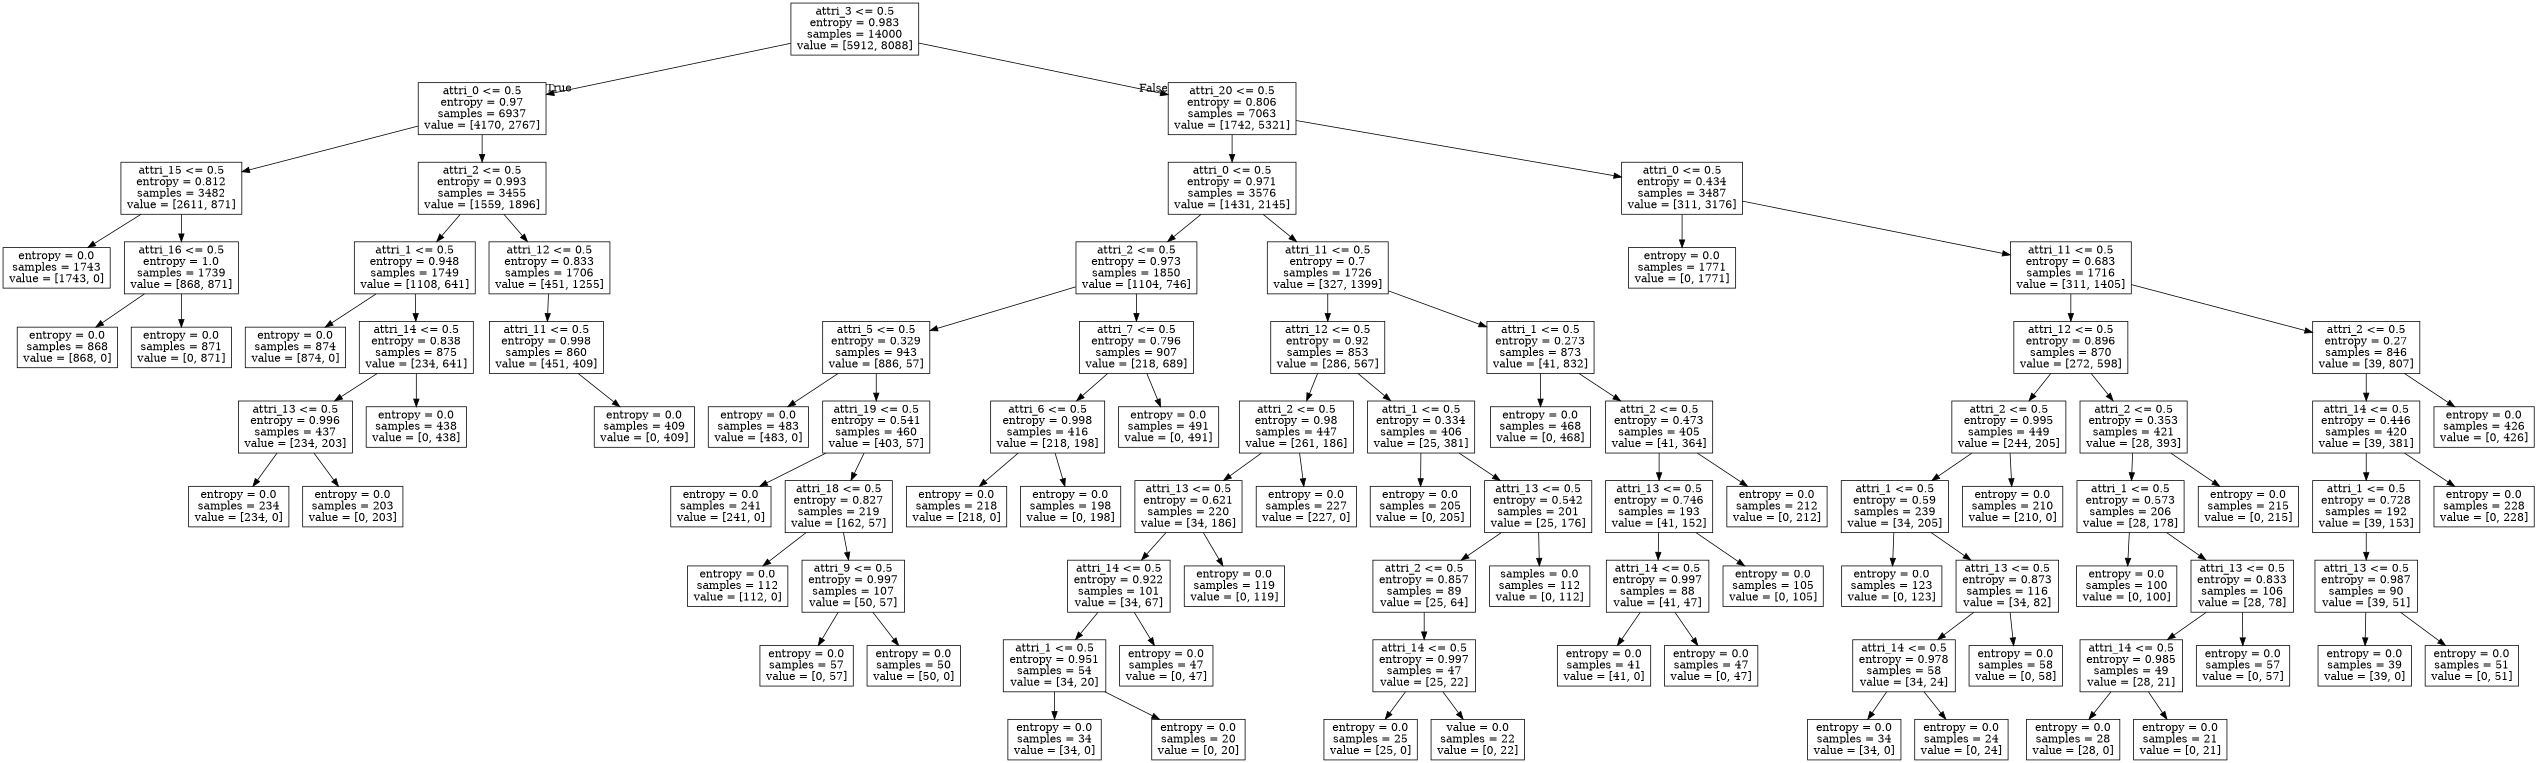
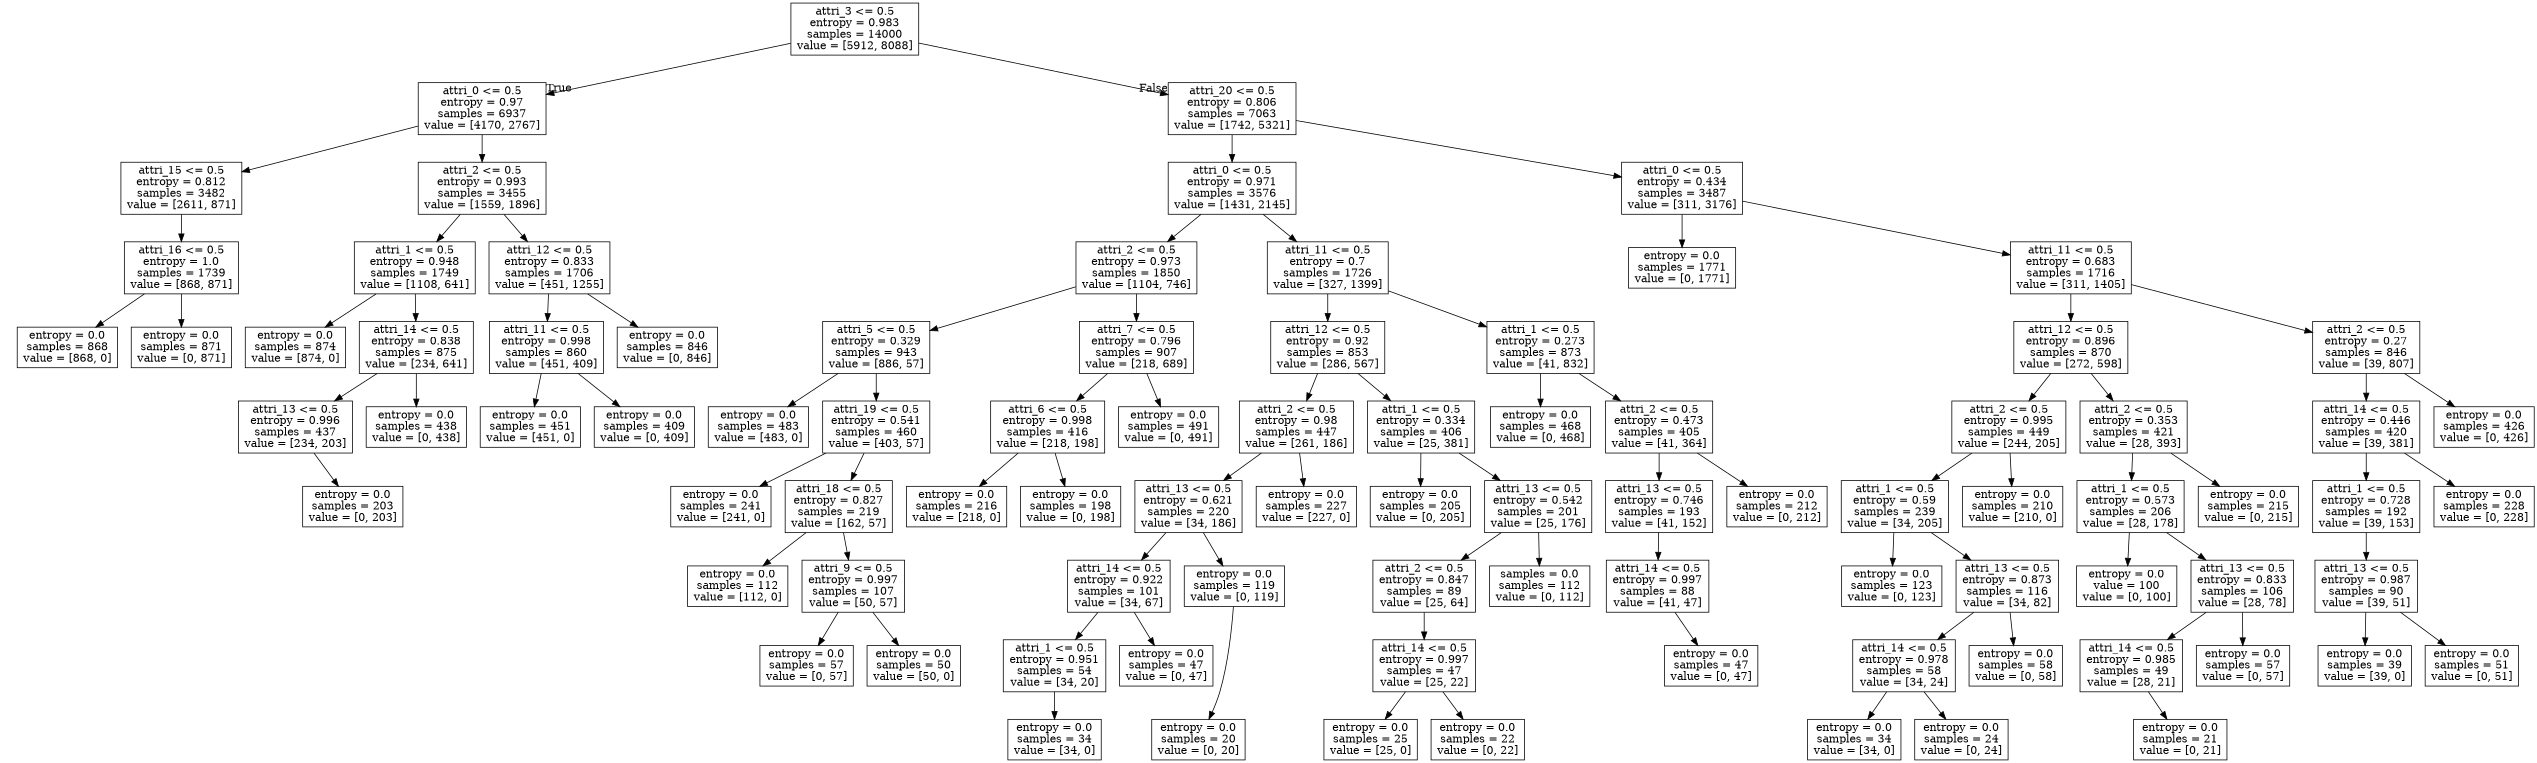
  digraph {
    node [shape=box]
    n1 [label="attri_3 <= 0.5\nentropy = 0.983\nsamples = 14000\nvalue = [5912, 8088]"]
    n2 [label="attri_0 <= 0.5\nentropy = 0.97\nsamples = 6937\nvalue = [4170, 2767]"]
    n3 [label="attri_20 <= 0.5\nentropy = 0.806\nsamples = 7063\nvalue = [1742, 5321]"]
    n4 [label="attri_15 <= 0.5\nentropy = 0.812\nsamples = 3482\nvalue = [2611, 871]"]
    n5 [label="attri_2 <= 0.5\nentropy = 0.993\nsamples = 3455\nvalue = [1559, 1896]"]
    n6 [label="attri_0 <= 0.5\nentropy = 0.971\nsamples = 3576\nvalue = [1431, 2145]"]
    n7 [label="attri_0 <= 0.5\nentropy = 0.434\nsamples = 3487\nvalue = [311, 3176]"]
-   n8 [label="entropy = 0.0\nsamples = 1743\nvalue = [1743, 0]"]
    n9 [label="attri_16 <= 0.5\nentropy = 1.0\nsamples = 1739\nvalue = [868, 871]"]
    n10 [label="attri_1 <= 0.5\nentropy = 0.948\nsamples = 1749\nvalue = [1108, 641]"]
    n11 [label="attri_12 <= 0.5\nentropy = 0.833\nsamples = 1706\nvalue = [451, 1255]"]
    n12 [label="entropy = 0.0\nsamples = 868\nvalue = [868, 0]"]
    n13 [label="entropy = 0.0\nsamples = 871\nvalue = [0, 871]"]
    n14 [label="entropy = 0.0\nsamples = 874\nvalue = [874, 0]"]
    n15 [label="attri_14 <= 0.5\nentropy = 0.838\nsamples = 875\nvalue = [234, 641]"]
    n16 [label="attri_11 <= 0.5\nentropy = 0.998\nsamples = 860\nvalue = [451, 409]"]
+   n17 [label="entropy = 0.0\nsamples = 846\nvalue = [0, 846]"]
    n18 [label="attri_13 <= 0.5\nentropy = 0.996\nsamples = 437\nvalue = [234, 203]"]
    n19 [label="entropy = 0.0\nsamples = 438\nvalue = [0, 438]"]
-   n20 [label="entropy = 0.0\nsamples = 234\nvalue = [234, 0]"]
    n21 [label="entropy = 0.0\nsamples = 203\nvalue = [0, 203]"]
+   n22 [label="entropy = 0.0\nsamples = 451\nvalue = [451, 0]"]
    n23 [label="entropy = 0.0\nsamples = 409\nvalue = [0, 409]"]
    n24 [label="attri_2 <= 0.5\nentropy = 0.973\nsamples = 1850\nvalue = [1104, 746]"]
    n25 [label="attri_11 <= 0.5\nentropy = 0.7\nsamples = 1726\nvalue = [327, 1399]"]
    n26 [label="entropy = 0.0\nsamples = 1771\nvalue = [0, 1771]"]
    n27 [label="attri_11 <= 0.5\nentropy = 0.683\nsamples = 1716\nvalue = [311, 1405]"]
    n28 [label="attri_5 <= 0.5\nentropy = 0.329\nsamples = 943\nvalue = [886, 57]"]
    n29 [label="attri_7 <= 0.5\nentropy = 0.796\nsamples = 907\nvalue = [218, 689]"]
    n30 [label="attri_12 <= 0.5\nentropy = 0.92\nsamples = 853\nvalue = [286, 567]"]
    n31 [label="attri_1 <= 0.5\nentropy = 0.273\nsamples = 873\nvalue = [41, 832]"]
    n32 [label="entropy = 0.0\nsamples = 483\nvalue = [483, 0]"]
    n33 [label="attri_19 <= 0.5\nentropy = 0.541\nsamples = 460\nvalue = [403, 57]"]
    n34 [label="attri_6 <= 0.5\nentropy = 0.998\nsamples = 416\nvalue = [218, 198]"]
    n35 [label="entropy = 0.0\nsamples = 491\nvalue = [0, 491]"]
    n36 [label="entropy = 0.0\nsamples = 241\nvalue = [241, 0]"]
    n37 [label="attri_18 <= 0.5\nentropy = 0.827\nsamples = 219\nvalue = [162, 57]"]
    n38 [label="entropy = 0.0\nsamples = 112\nvalue = [112, 0]"]
    n39 [label="attri_9 <= 0.5\nentropy = 0.997\nsamples = 107\nvalue = [50, 57]"]
    n40 [label="entropy = 0.0\nsamples = 57\nvalue = [0, 57]"]
    n41 [label="entropy = 0.0\nsamples = 50\nvalue = [50, 0]"]
-   n42 [label="entropy = 0.0\nsamples = 218\nvalue = [218, 0]"]
+   n42 [label="entropy = 0.0\nsamples = 216\nvalue = [218, 0]"]
    n43 [label="entropy = 0.0\nsamples = 198\nvalue = [0, 198]"]
    n44 [label="attri_2 <= 0.5\nentropy = 0.98\nsamples = 447\nvalue = [261, 186]"]
    n45 [label="attri_1 <= 0.5\nentropy = 0.334\nsamples = 406\nvalue = [25, 381]"]
    n46 [label="entropy = 0.0\nsamples = 468\nvalue = [0, 468]"]
    n47 [label="attri_2 <= 0.5\nentropy = 0.473\nsamples = 405\nvalue = [41, 364]"]
    n48 [label="attri_13 <= 0.5\nentropy = 0.621\nsamples = 220\nvalue = [34, 186]"]
    n49 [label="entropy = 0.0\nsamples = 227\nvalue = [227, 0]"]
    n50 [label="entropy = 0.0\nsamples = 205\nvalue = [0, 205]"]
    n51 [label="attri_13 <= 0.5\nentropy = 0.542\nsamples = 201\nvalue = [25, 176]"]
    n52 [label="attri_14 <= 0.5\nentropy = 0.922\nsamples = 101\nvalue = [34, 67]"]
    n53 [label="entropy = 0.0\nsamples = 119\nvalue = [0, 119]"]
    n54 [label="attri_1 <= 0.5\nentropy = 0.951\nsamples = 54\nvalue = [34, 20]"]
    n55 [label="entropy = 0.0\nsamples = 47\nvalue = [0, 47]"]
    n56 [label="entropy = 0.0\nsamples = 20\nvalue = [0, 20]"]
    n57 [label="entropy = 0.0\nsamples = 34\nvalue = [34, 0]"]
-   n58 [label="attri_2 <= 0.5\nentropy = 0.857\nsamples = 89\nvalue = [25, 64]"]
+   n58 [label="attri_2 <= 0.5\nentropy = 0.847\nsamples = 89\nvalue = [25, 64]"]
    n59 [label="samples = 0.0\nsamples = 112\nvalue = [0, 112]"]
    n60 [label="attri_14 <= 0.5\nentropy = 0.997\nsamples = 47\nvalue = [25, 22]"]
    n61 [label="entropy = 0.0\nsamples = 25\nvalue = [25, 0]"]
-   n62 [label="value = 0.0\nsamples = 22\nvalue = [0, 22]"]
+   n62 [label="entropy = 0.0\nsamples = 22\nvalue = [0, 22]"]
    n63 [label="attri_13 <= 0.5\nentropy = 0.746\nsamples = 193\nvalue = [41, 152]"]
    n64 [label="entropy = 0.0\nsamples = 212\nvalue = [0, 212]"]
    n65 [label="attri_14 <= 0.5\nentropy = 0.997\nsamples = 88\nvalue = [41, 47]"]
-   n66 [label="entropy = 0.0\nsamples = 105\nvalue = [0, 105]"]
-   n67 [label="entropy = 0.0\nsamples = 41\nvalue = [41, 0]"]
    n68 [label="entropy = 0.0\nsamples = 47\nvalue = [0, 47]"]
    n69 [label="attri_12 <= 0.5\nentropy = 0.896\nsamples = 870\nvalue = [272, 598]"]
    n70 [label="attri_2 <= 0.5\nentropy = 0.27\nsamples = 846\nvalue = [39, 807]"]
    n71 [label="attri_2 <= 0.5\nentropy = 0.995\nsamples = 449\nvalue = [244, 205]"]
    n72 [label="attri_2 <= 0.5\nentropy = 0.353\nsamples = 421\nvalue = [28, 393]"]
    n73 [label="attri_14 <= 0.5\nentropy = 0.446\nsamples = 420\nvalue = [39, 381]"]
    n74 [label="entropy = 0.0\nsamples = 426\nvalue = [0, 426]"]
    n75 [label="attri_1 <= 0.5\nentropy = 0.59\nsamples = 239\nvalue = [34, 205]"]
    n76 [label="entropy = 0.0\nsamples = 210\nvalue = [210, 0]"]
    n77 [label="attri_1 <= 0.5\nentropy = 0.573\nsamples = 206\nvalue = [28, 178]"]
    n78 [label="entropy = 0.0\nsamples = 215\nvalue = [0, 215]"]
    n79 [label="entropy = 0.0\nsamples = 123\nvalue = [0, 123]"]
    n80 [label="attri_13 <= 0.5\nentropy = 0.873\nsamples = 116\nvalue = [34, 82]"]
    n81 [label="attri_14 <= 0.5\nentropy = 0.978\nsamples = 58\nvalue = [34, 24]"]
    n82 [label="entropy = 0.0\nsamples = 58\nvalue = [0, 58]"]
    n83 [label="entropy = 0.0\nsamples = 34\nvalue = [34, 0]"]
    n84 [label="entropy = 0.0\nsamples = 24\nvalue = [0, 24]"]
-   n85 [label="entropy = 0.0\nsamples = 100\nvalue = [0, 100]"]
+   n85 [label="entropy = 0.0\nvalue = 100\nvalue = [0, 100]"]
    n86 [label="attri_13 <= 0.5\nentropy = 0.833\nsamples = 106\nvalue = [28, 78]"]
    n87 [label="attri_14 <= 0.5\nentropy = 0.985\nsamples = 49\nvalue = [28, 21]"]
    n88 [label="entropy = 0.0\nsamples = 57\nvalue = [0, 57]"]
-   n89 [label="entropy = 0.0\nsamples = 28\nvalue = [28, 0]"]
    n90 [label="entropy = 0.0\nsamples = 21\nvalue = [0, 21]"]
    n91 [label="attri_1 <= 0.5\nentropy = 0.728\nsamples = 192\nvalue = [39, 153]"]
    n92 [label="entropy = 0.0\nsamples = 228\nvalue = [0, 228]"]
    n93 [label="attri_13 <= 0.5\nentropy = 0.987\nsamples = 90\nvalue = [39, 51]"]
    n94 [label="entropy = 0.0\nsamples = 39\nvalue = [39, 0]"]
    n95 [label="entropy = 0.0\nsamples = 51\nvalue = [0, 51]"]
    n1 -> n2 [headlabel=True labelangle=45 labeldistance=2.5]
    n1 -> n3 [headlabel=False labelangle=-45 labeldistance=2.5]
    n2 -> n4
    n2 -> n5
    n3 -> n6
    n3 -> n7
-   n4 -> n8
    n4 -> n9
    n5 -> n10
    n5 -> n11
    n6 -> n24
    n6 -> n25
    n7 -> n26
    n7 -> n27
    n9 -> n12
    n9 -> n13
    n10 -> n14
    n10 -> n15
    n11 -> n16
+   n11 -> n17
    n15 -> n18
    n15 -> n19
+   n16 -> n22
    n16 -> n23
-   n18 -> n20
    n18 -> n21
    n24 -> n28
    n24 -> n29
    n25 -> n30
    n25 -> n31
    n27 -> n69
    n27 -> n70
    n28 -> n32
    n28 -> n33
    n29 -> n34
    n29 -> n35
    n30 -> n44
    n30 -> n45
    n31 -> n46
    n31 -> n47
    n33 -> n36
    n33 -> n37
    n34 -> n42
    n34 -> n43
    n37 -> n38
    n37 -> n39
    n39 -> n40
    n39 -> n41
    n44 -> n48
    n44 -> n49
    n45 -> n50
    n45 -> n51
    n47 -> n63
    n47 -> n64
    n48 -> n52
    n48 -> n53
    n51 -> n58
    n51 -> n59
    n52 -> n54
    n52 -> n55
-   n54 -> n56
+   n53 -> n56
    n54 -> n57
    n58 -> n60
    n60 -> n61
    n60 -> n62
    n63 -> n65
-   n63 -> n66
-   n65 -> n67
    n65 -> n68
    n69 -> n71
    n69 -> n72
    n70 -> n73
    n70 -> n74
    n71 -> n75
    n71 -> n76
    n72 -> n77
    n72 -> n78
    n73 -> n91
    n73 -> n92
    n75 -> n79
    n75 -> n80
    n77 -> n85
    n77 -> n86
    n80 -> n81
    n80 -> n82
    n81 -> n83
    n81 -> n84
    n86 -> n87
    n86 -> n88
-   n87 -> n89
    n87 -> n90
    n91 -> n93
    n93 -> n94
    n93 -> n95
  }
